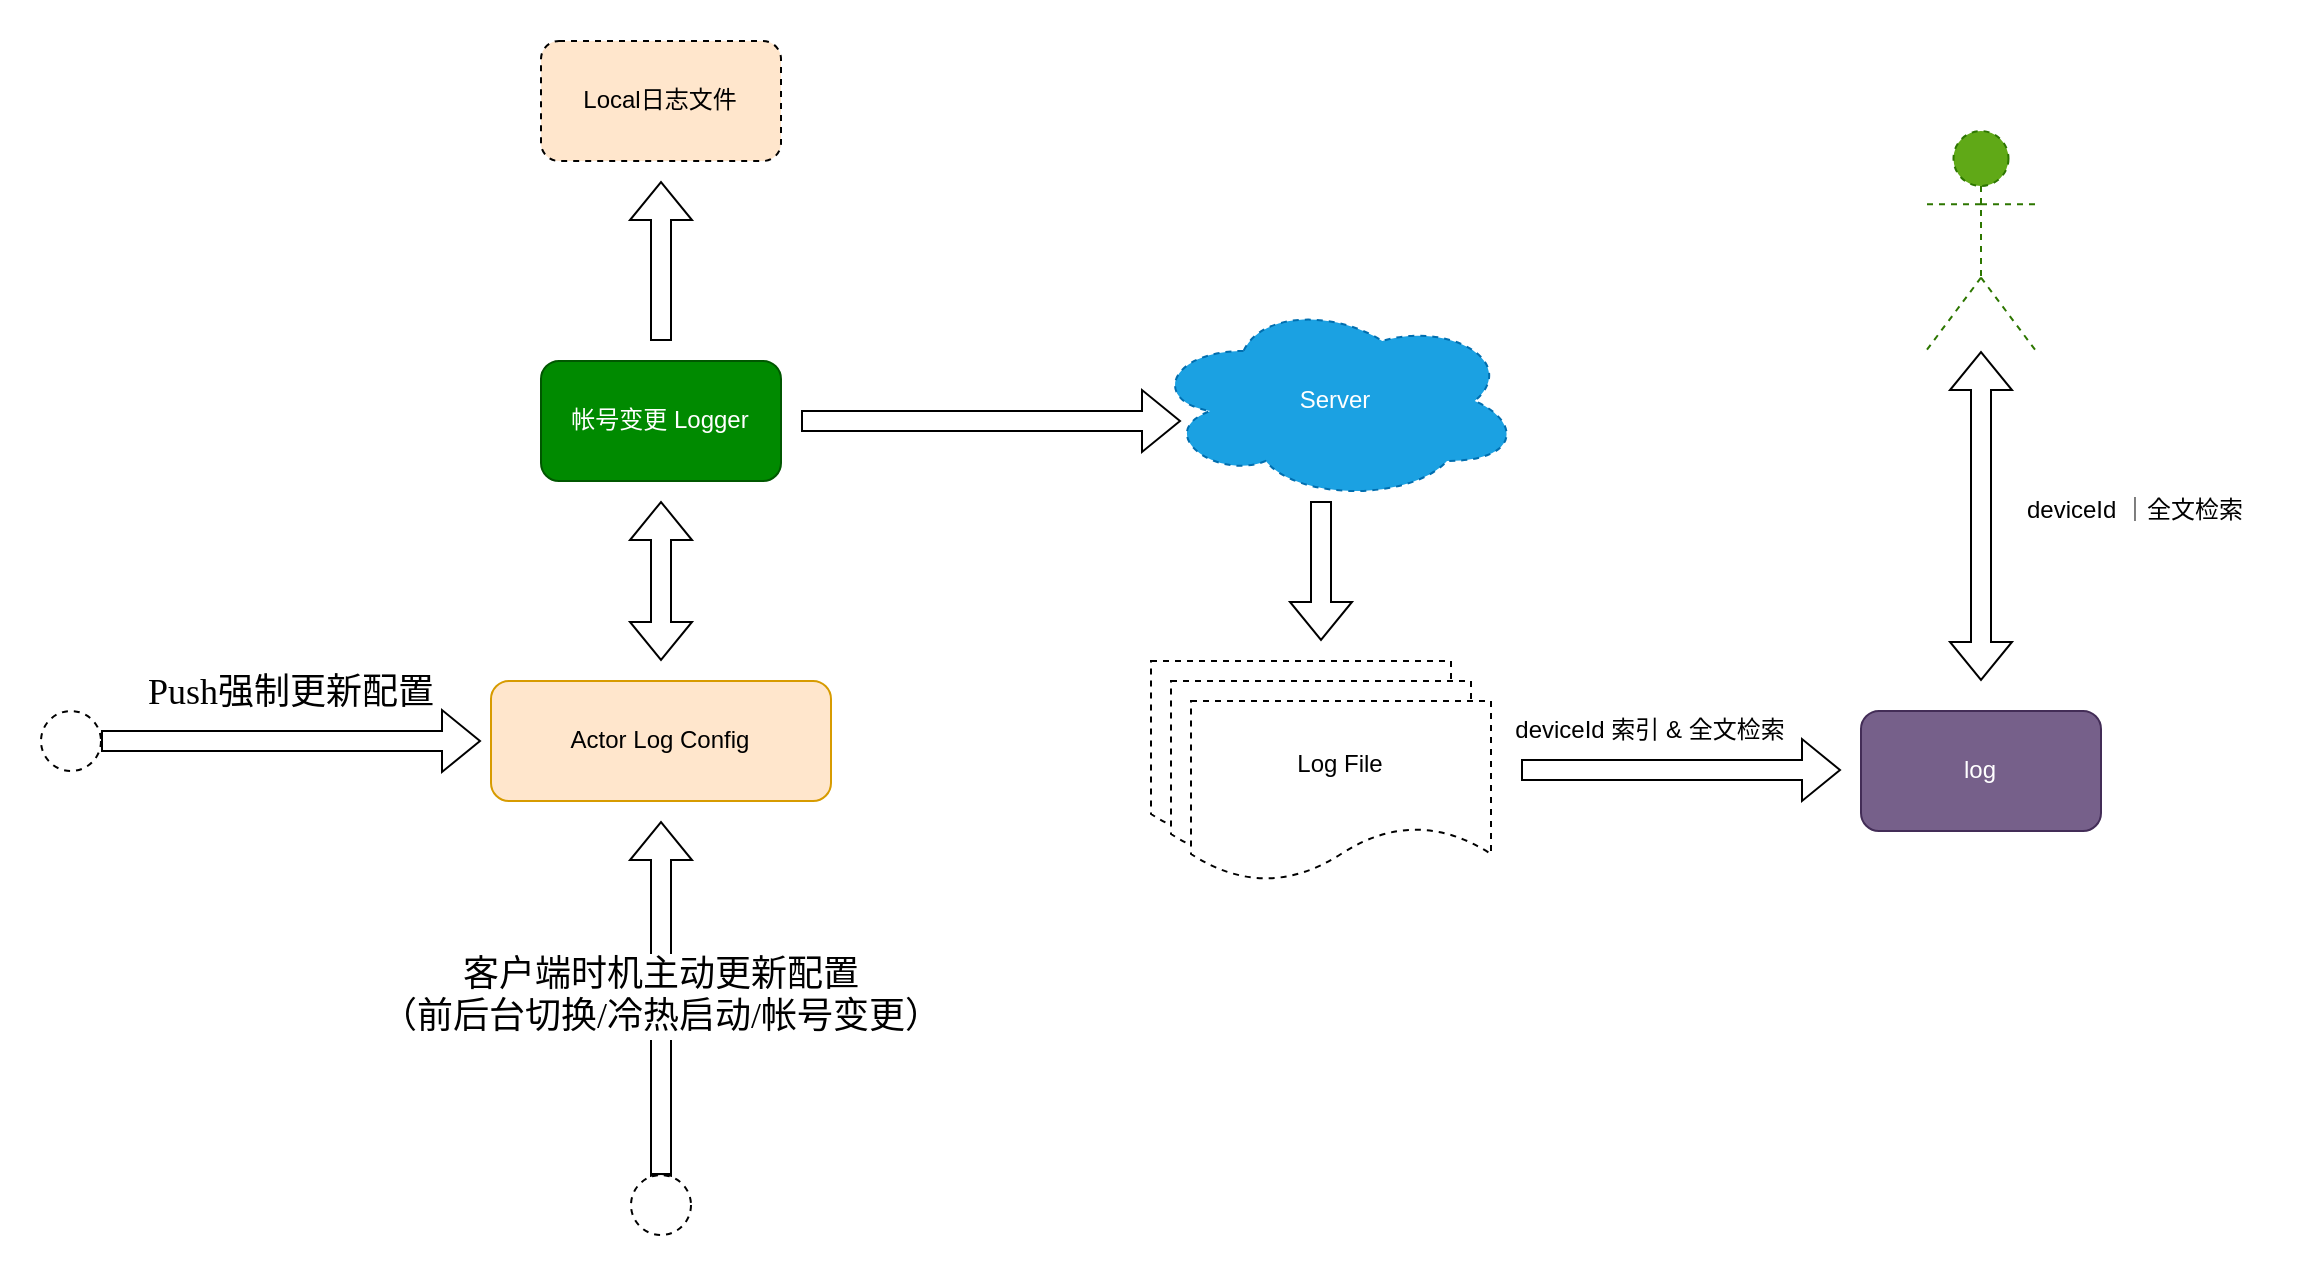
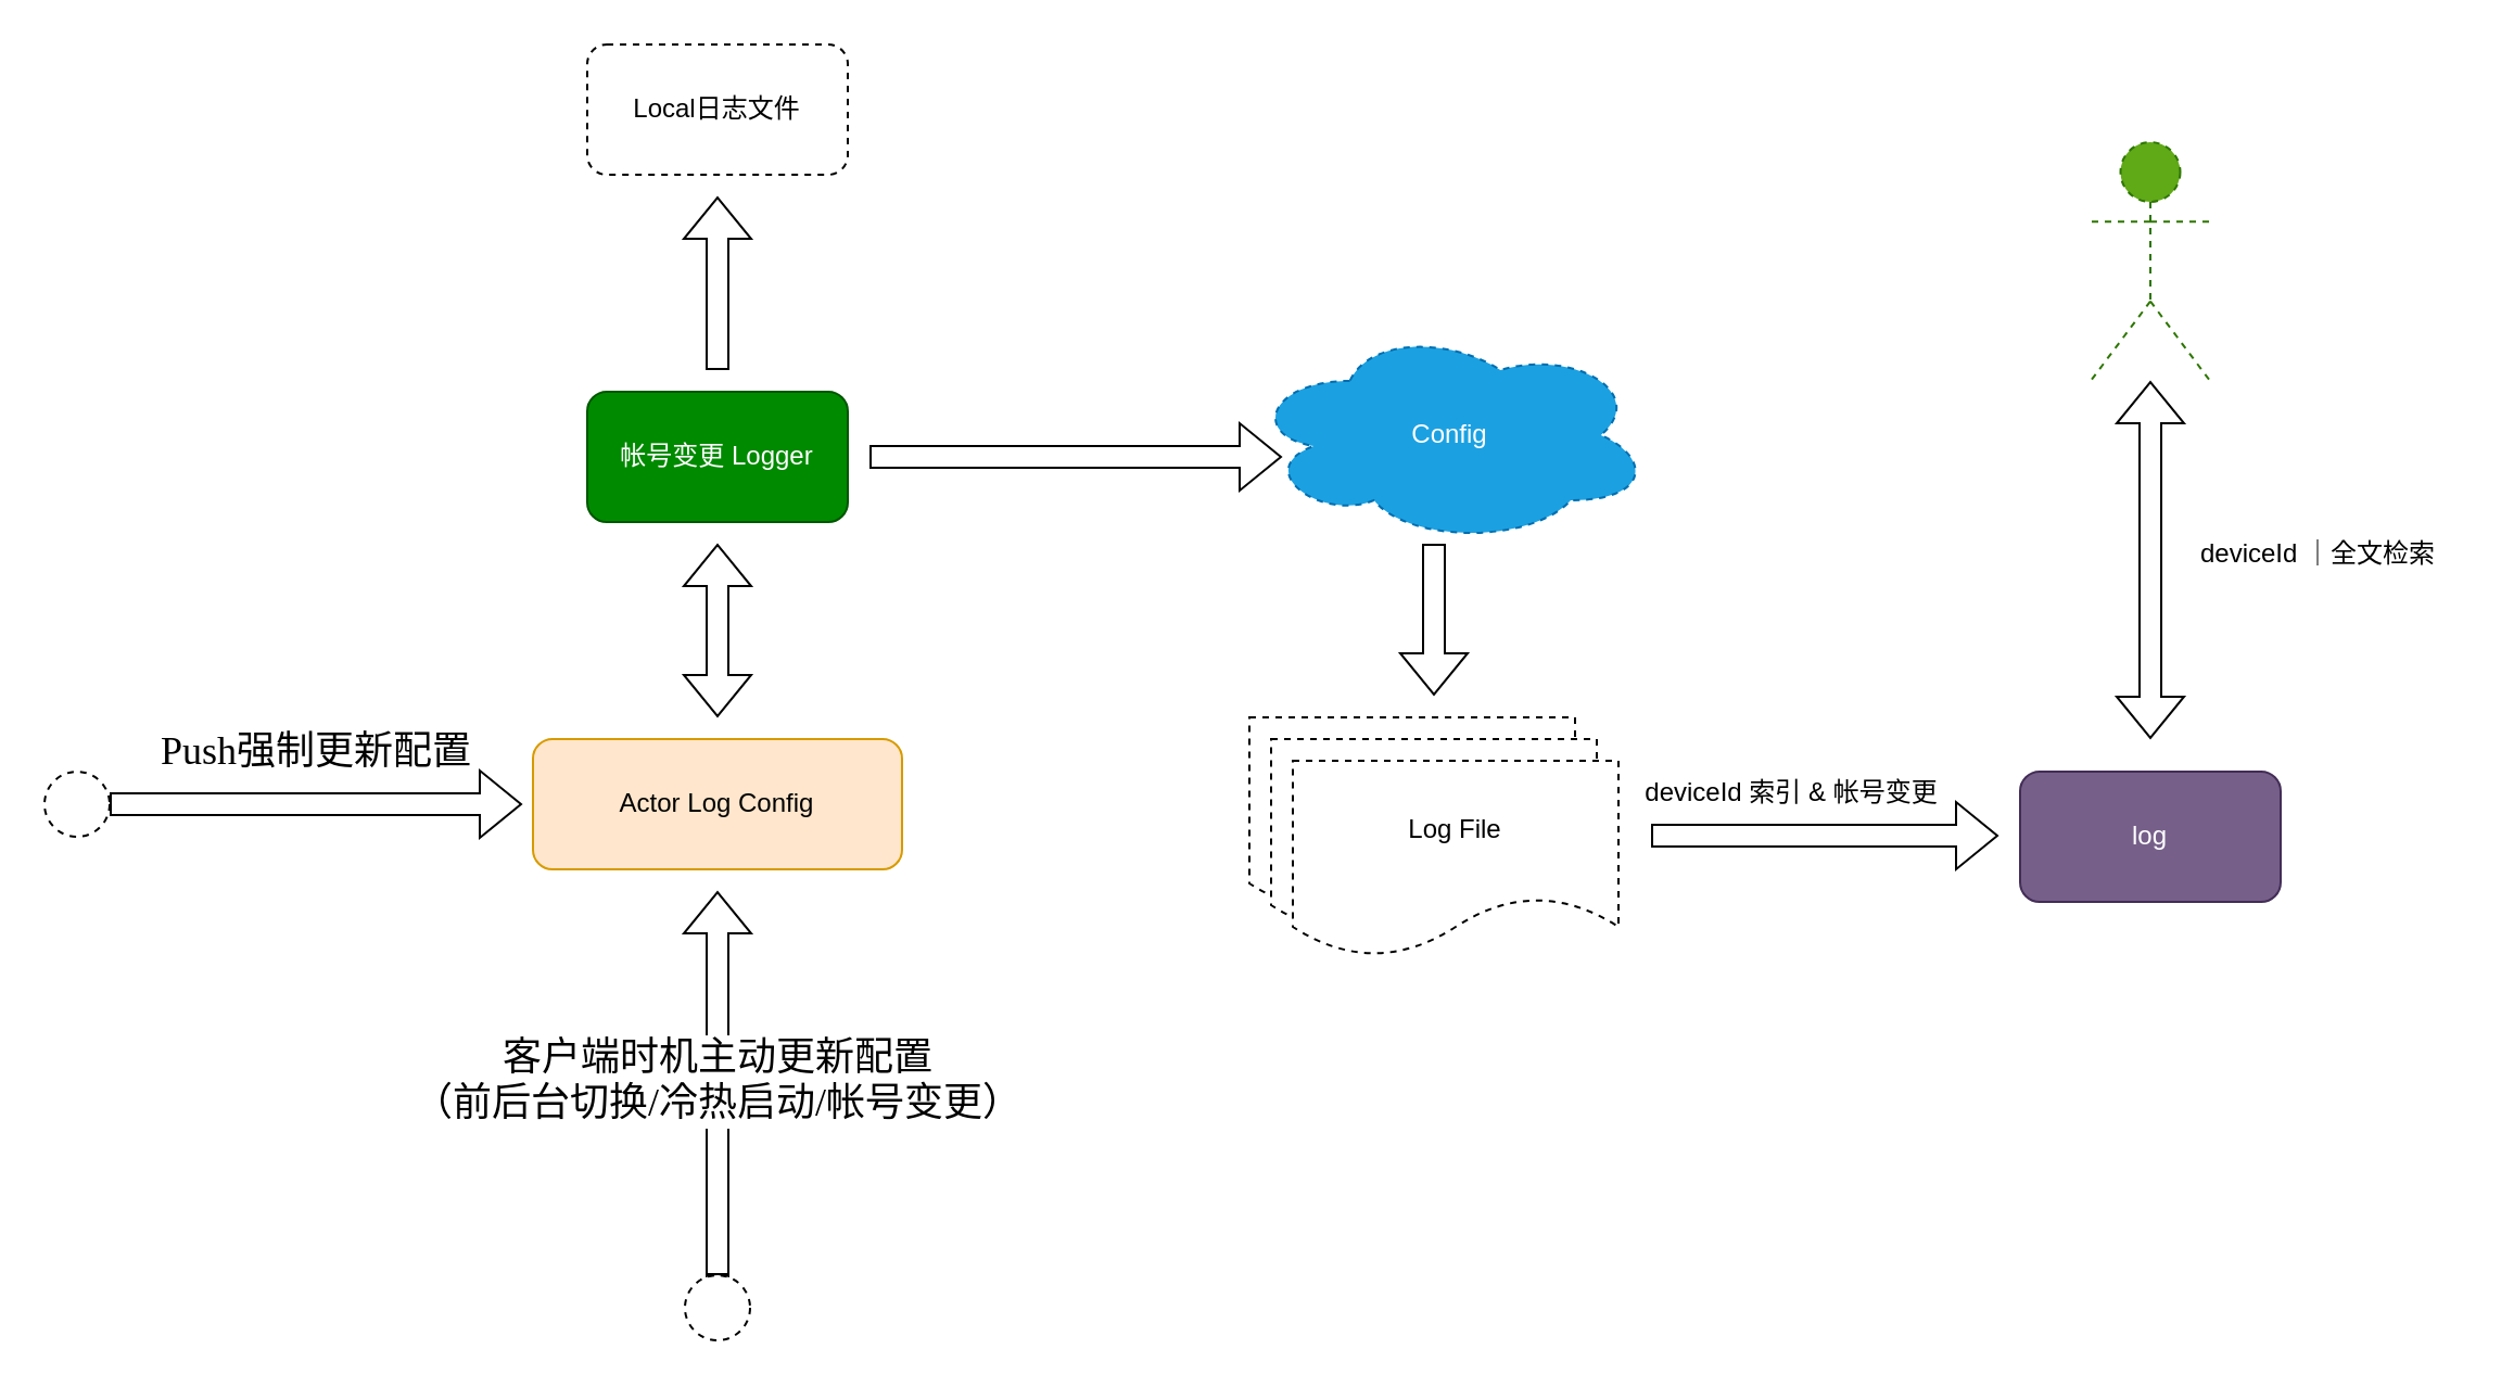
  <mxCell id="0" />
  <mxCell id="1" parent="0" />
  <mxCell id="2" value="帐号变更 Logger" style="rounded=1;whiteSpace=wrap;html=1;fillColor=#008a00;strokeColor=#005700;fontColor=#ffffff;" vertex="1" parent="1"><mxGeometry x="270" y="180" width="120" height="60" as="geometry" /></mxCell>
  <mxCell id="3" value="Actor Log Config" style="rounded=1;whiteSpace=wrap;html=1;fillColor=#ffe6cc;strokeColor=#d79b00;" vertex="1" parent="1"><mxGeometry x="245" y="340" width="170" height="60" as="geometry" /></mxCell>
  <mxCell id="4" value="Push强制更新配置" style="html=1;verticalAlign=bottom;endArrow=block;rounded=0;fontFamily=Tahoma;fontSize=18;shape=flexArrow;exitX=1;exitY=0.5;exitDx=0;exitDy=0;" edge="1" parent="1" source="22"><mxGeometry y="10" width="80" relative="1" as="geometry"><mxPoint x="40" y="370" as="sourcePoint" /><mxPoint x="240" y="370" as="targetPoint" /><mxPoint as="offset" /></mxGeometry></mxCell>
  <mxCell id="5" value="客户端时机主动更新配置&lt;br&gt;（前后台切换/冷热启动/帐号变更）" style="html=1;verticalAlign=bottom;endArrow=block;rounded=0;fontFamily=Tahoma;fontSize=18;shape=flexArrow;startArrow=none;" edge="1" parent="1" source="24"><mxGeometry x="-0.263" width="80" relative="1" as="geometry"><mxPoint x="330" y="600" as="sourcePoint" /><mxPoint x="330" y="410" as="targetPoint" /><mxPoint as="offset" /></mxGeometry></mxCell>
- <mxCell id="6" value="Local日志文件" style="rounded=1;whiteSpace=wrap;html=1;dashed=1;fillColor=#ffe6cc;" vertex="1" parent="1"><mxGeometry x="270" y="20" width="120" height="60" as="geometry" /></mxCell>
+ <mxCell id="6" value="Local日志文件" style="rounded=1;whiteSpace=wrap;html=1;dashed=1;" vertex="1" parent="1"><mxGeometry x="270" y="20" width="120" height="60" as="geometry" /></mxCell>
  <mxCell id="7" value="" style="endArrow=classic;html=1;rounded=0;shape=flexArrow;" edge="1" parent="1"><mxGeometry width="50" height="50" relative="1" as="geometry"><mxPoint x="330" y="170" as="sourcePoint" /><mxPoint x="330" y="90" as="targetPoint" /></mxGeometry></mxCell>
  <mxCell id="8" value="" style="endArrow=classic;html=1;rounded=0;shape=flexArrow;" edge="1" parent="1"><mxGeometry width="50" height="50" relative="1" as="geometry"><mxPoint x="400" y="210" as="sourcePoint" /><mxPoint x="590" y="210" as="targetPoint" /></mxGeometry></mxCell>
  <mxCell id="9" value="" style="group" vertex="1" connectable="0" parent="1"><mxGeometry x="575" y="330" width="170" height="110" as="geometry" /></mxCell>
  <mxCell id="10" value="Log File" style="shape=document;whiteSpace=wrap;html=1;boundedLbl=1;rounded=1;dashed=1;" vertex="1" parent="9"><mxGeometry width="150" height="90" as="geometry" /></mxCell>
  <mxCell id="11" value="Log File" style="shape=document;whiteSpace=wrap;html=1;boundedLbl=1;rounded=1;dashed=1;" vertex="1" parent="9"><mxGeometry x="10" y="10" width="150" height="90" as="geometry" /></mxCell>
  <mxCell id="12" value="Log File" style="shape=document;whiteSpace=wrap;html=1;boundedLbl=1;rounded=1;dashed=1;" vertex="1" parent="9"><mxGeometry x="20" y="20" width="150" height="90" as="geometry" /></mxCell>
  <mxCell id="13" value="" style="endArrow=classic;html=1;rounded=0;shape=flexArrow;" edge="1" parent="1"><mxGeometry width="50" height="50" relative="1" as="geometry"><mxPoint x="660" y="250" as="sourcePoint" /><mxPoint x="660" y="320" as="targetPoint" /></mxGeometry></mxCell>
  <mxCell id="14" value="log" style="rounded=1;whiteSpace=wrap;html=1;fillColor=#76608a;strokeColor=#432D57;fontColor=#ffffff;" vertex="1" parent="1"><mxGeometry x="930" y="355" width="120" height="60" as="geometry" /></mxCell>
  <mxCell id="15" value="" style="shape=flexArrow;endArrow=classic;html=1;rounded=0;" edge="1" parent="1"><mxGeometry width="50" height="50" relative="1" as="geometry"><mxPoint x="760" y="384.5" as="sourcePoint" /><mxPoint x="920" y="384.5" as="targetPoint" /></mxGeometry></mxCell>
  <mxCell id="16" value="Actor" style="shape=umlActor;verticalLabelPosition=bottom;verticalAlign=top;html=1;outlineConnect=0;rounded=1;dashed=1;fillColor=#60a917;strokeColor=#2D7600;fontColor=#ffffff;" vertex="1" parent="1"><mxGeometry x="962.5" y="65" width="55" height="110" as="geometry" /></mxCell>
  <mxCell id="17" value="" style="endArrow=classic;html=1;rounded=0;shape=flexArrow;startArrow=block;" edge="1" parent="1" source="16"><mxGeometry width="50" height="50" relative="1" as="geometry"><mxPoint x="990" y="250" as="sourcePoint" /><mxPoint x="990" y="340" as="targetPoint" /></mxGeometry></mxCell>
  <mxCell id="18" value="" style="shape=flexArrow;endArrow=classic;html=1;rounded=0;startArrow=block;" edge="1" parent="1"><mxGeometry width="50" height="50" relative="1" as="geometry"><mxPoint x="330" y="250" as="sourcePoint" /><mxPoint x="330" y="330" as="targetPoint" /></mxGeometry></mxCell>
- <mxCell id="19" value="Server" style="ellipse;shape=cloud;whiteSpace=wrap;html=1;rounded=1;dashed=1;fillColor=#1ba1e2;strokeColor=#006EAF;fontColor=#ffffff;" vertex="1" parent="1"><mxGeometry x="575" y="150" width="185" height="100" as="geometry" /></mxCell>
+ <mxCell id="19" value="Config" style="ellipse;shape=cloud;whiteSpace=wrap;html=1;rounded=1;dashed=1;fillColor=#1ba1e2;strokeColor=#006EAF;fontColor=#ffffff;" vertex="1" parent="1"><mxGeometry x="575" y="150" width="185" height="100" as="geometry" /></mxCell>
  <mxCell id="20" value="deviceId ｜全文检索" style="text;html=1;strokeColor=none;fillColor=none;align=center;verticalAlign=middle;whiteSpace=wrap;rounded=0;" vertex="1" parent="1"><mxGeometry x="1005" y="240" width="125" height="30" as="geometry" /></mxCell>
- <mxCell id="21" value="deviceId 索引 &amp;amp; 全文检索" style="text;html=1;strokeColor=none;fillColor=none;align=center;verticalAlign=middle;whiteSpace=wrap;rounded=0;" vertex="1" parent="1"><mxGeometry x="750" y="350" width="150" height="30" as="geometry" /></mxCell>
+ <mxCell id="21" value="deviceId 索引 &amp;amp; 帐号变更" style="text;html=1;strokeColor=none;fillColor=none;align=center;verticalAlign=middle;whiteSpace=wrap;rounded=0;" vertex="1" parent="1"><mxGeometry x="750" y="350" width="150" height="30" as="geometry" /></mxCell>
  <mxCell id="22" value="" style="ellipse;whiteSpace=wrap;html=1;aspect=fixed;rounded=1;dashed=1;" vertex="1" parent="1"><mxGeometry y="355" width="30" height="30" as="geometry" x="20" /></mxCell>
  <mxCell id="23" value="" style="html=1;verticalAlign=bottom;endArrow=none;rounded=0;fontFamily=Tahoma;fontSize=18;shape=flexArrow;" edge="1" parent="1" target="24"><mxGeometry x="-0.263" width="80" relative="1" as="geometry"><mxPoint x="330" y="600" as="sourcePoint" /><mxPoint x="330" y="410" as="targetPoint" /><mxPoint as="offset" /></mxGeometry></mxCell>
  <mxCell id="24" value="" style="ellipse;whiteSpace=wrap;html=1;aspect=fixed;rounded=1;dashed=1;" vertex="1" parent="1"><mxGeometry x="315" y="587" width="30" height="30" as="geometry" /></mxCell>
